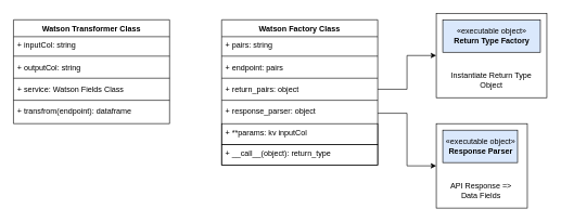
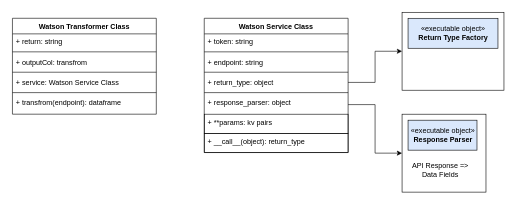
  <mxCell id="0" />
  <mxCell id="1" parent="0" />
  <mxCell id="2" value="" style="html=1;strokeColor=#000000;" vertex="1" parent="1"><mxGeometry x="670" y="20" width="170" height="130" as="geometry" /></mxCell>
  <mxCell id="3" value="" style="html=1;strokeColor=#000000;" vertex="1" parent="1"><mxGeometry x="670" y="190" width="140" height="130" as="geometry" /></mxCell>
  <mxCell id="4" value="«executable object»&lt;br&gt;&lt;b&gt;Return Type Factory&lt;/b&gt;" style="html=1;strokeColor=#000000;fillColor=#dae8fc;" vertex="1" parent="1"><mxGeometry x="680" y="30" width="150" height="50" as="geometry" /></mxCell>
  <mxCell id="5" value="«executable object»&lt;br&gt;&lt;b&gt;Response Parser&lt;/b&gt;" style="html=1;strokeColor=#000000;fillColor=#dae8fc;" vertex="1" parent="1"><mxGeometry x="680" y="200" width="115" height="50" as="geometry" /></mxCell>
- <mxCell id="6" value="API Response =&amp;gt; Data Fields" style="text;html=1;strokeColor=none;fillColor=none;align=center;verticalAlign=middle;whiteSpace=wrap;rounded=0;" vertex="1" parent="1"><mxGeometry x="679" y="268" width="120" height="50" as="geometry" /></mxCell>
- <mxCell id="7" value="Instantiate Return Type Object" style="text;html=1;strokeColor=none;fillColor=none;align=center;verticalAlign=middle;whiteSpace=wrap;rounded=0;" vertex="1" parent="1"><mxGeometry x="680" y="98" width="150" height="50" as="geometry" /></mxCell>
+ <mxCell id="6" value="API Response =&amp;gt; Data Fields" style="text;html=1;strokeColor=none;fillColor=none;align=center;verticalAlign=middle;whiteSpace=wrap;rounded=0;" vertex="1" parent="1"><mxGeometry x="674" y="258" width="120" height="50" as="geometry" /></mxCell>
  <mxCell id="8" value="Watson Transformer Class" style="swimlane;fontStyle=1;align=center;verticalAlign=top;childLayout=stackLayout;horizontal=1;startSize=26;horizontalStack=0;resizeParent=1;resizeParentMax=0;resizeLast=0;collapsible=1;marginBottom=0;" vertex="1" parent="1"><mxGeometry x="20" y="30" width="240" height="160" as="geometry"><mxRectangle x="280" y="110" width="180" height="26" as="alternateBounds" /></mxGeometry></mxCell>
- <mxCell id="9" value="+ inputCol: string" style="text;strokeColor=none;fillColor=none;align=left;verticalAlign=top;spacingLeft=4;spacingRight=4;overflow=hidden;rotatable=0;points=[[0,0.5],[1,0.5]];portConstraint=eastwest;" vertex="1" parent="8"><mxGeometry y="26" width="240" height="26" as="geometry" /></mxCell>
+ <mxCell id="9" value="+ return: string" style="text;strokeColor=none;fillColor=none;align=left;verticalAlign=top;spacingLeft=4;spacingRight=4;overflow=hidden;rotatable=0;points=[[0,0.5],[1,0.5]];portConstraint=eastwest;" vertex="1" parent="8"><mxGeometry y="26" width="240" height="26" as="geometry" /></mxCell>
  <mxCell id="10" value="" style="line;strokeWidth=1;fillColor=none;align=left;verticalAlign=middle;spacingTop=-1;spacingLeft=3;spacingRight=3;rotatable=0;labelPosition=right;points=[];portConstraint=eastwest;" vertex="1" parent="8"><mxGeometry y="52" width="240" height="8" as="geometry" /></mxCell>
- <mxCell id="11" value="+ outputCol: string&#10;" style="text;strokeColor=none;fillColor=none;align=left;verticalAlign=top;spacingLeft=4;spacingRight=4;overflow=hidden;rotatable=0;points=[[0,0.5],[1,0.5]];portConstraint=eastwest;" vertex="1" parent="8"><mxGeometry y="60" width="240" height="26" as="geometry" /></mxCell>
+ <mxCell id="11" value="+ outputCol: transfrom&#10;" style="text;strokeColor=none;fillColor=none;align=left;verticalAlign=top;spacingLeft=4;spacingRight=4;overflow=hidden;rotatable=0;points=[[0,0.5],[1,0.5]];portConstraint=eastwest;" vertex="1" parent="8"><mxGeometry y="60" width="240" height="26" as="geometry" /></mxCell>
  <mxCell id="12" value="" style="line;strokeWidth=1;fillColor=none;align=left;verticalAlign=middle;spacingTop=-1;spacingLeft=3;spacingRight=3;rotatable=0;labelPosition=right;points=[];portConstraint=eastwest;" vertex="1" parent="8"><mxGeometry y="86" width="240" height="8" as="geometry" /></mxCell>
- <mxCell id="13" value="+ service: Watson Fields Class" style="text;strokeColor=none;fillColor=none;align=left;verticalAlign=top;spacingLeft=4;spacingRight=4;overflow=hidden;rotatable=0;points=[[0,0.5],[1,0.5]];portConstraint=eastwest;" vertex="1" parent="8"><mxGeometry y="94" width="240" height="26" as="geometry" /></mxCell>
+ <mxCell id="13" value="+ service: Watson Service Class" style="text;strokeColor=none;fillColor=none;align=left;verticalAlign=top;spacingLeft=4;spacingRight=4;overflow=hidden;rotatable=0;points=[[0,0.5],[1,0.5]];portConstraint=eastwest;" vertex="1" parent="8"><mxGeometry y="94" width="240" height="26" as="geometry" /></mxCell>
  <mxCell id="14" value="" style="line;strokeWidth=1;fillColor=none;align=left;verticalAlign=middle;spacingTop=-1;spacingLeft=3;spacingRight=3;rotatable=0;labelPosition=right;points=[];portConstraint=eastwest;" vertex="1" parent="8"><mxGeometry y="120" width="240" height="8" as="geometry" /></mxCell>
  <mxCell id="15" value="+ transfrom(endpoint): dataframe" style="text;strokeColor=none;fillColor=none;align=left;verticalAlign=top;spacingLeft=4;spacingRight=4;overflow=hidden;rotatable=0;points=[[0,0.5],[1,0.5]];portConstraint=eastwest;" vertex="1" parent="8"><mxGeometry y="128" width="240" height="32" as="geometry" /></mxCell>
  <mxCell id="16" style="edgeStyle=orthogonalEdgeStyle;rounded=0;orthogonalLoop=1;jettySize=auto;html=1;exitX=1;exitY=0.5;exitDx=0;exitDy=0;entryX=0;entryY=0.5;entryDx=0;entryDy=0;" edge="1" parent="1" source="25" target="3"><mxGeometry relative="1" as="geometry" /></mxCell>
  <mxCell id="17" style="edgeStyle=orthogonalEdgeStyle;rounded=0;orthogonalLoop=1;jettySize=auto;html=1;exitX=1;exitY=0.5;exitDx=0;exitDy=0;entryX=0;entryY=0.5;entryDx=0;entryDy=0;" edge="1" parent="1" source="23" target="2"><mxGeometry relative="1" as="geometry" /></mxCell>
- <mxCell id="18" value="Watson Factory Class" style="swimlane;fontStyle=1;align=center;verticalAlign=top;childLayout=stackLayout;horizontal=1;startSize=26;horizontalStack=0;resizeParent=1;resizeParentMax=0;resizeLast=0;collapsible=1;marginBottom=0;" vertex="1" parent="1"><mxGeometry x="340" y="30" width="240" height="224" as="geometry"><mxRectangle x="280" y="110" width="180" height="26" as="alternateBounds" /></mxGeometry></mxCell>
- <mxCell id="19" value="+ pairs: string" style="text;strokeColor=none;fillColor=none;align=left;verticalAlign=top;spacingLeft=4;spacingRight=4;overflow=hidden;rotatable=0;points=[[0,0.5],[1,0.5]];portConstraint=eastwest;" vertex="1" parent="18"><mxGeometry y="26" width="240" height="26" as="geometry" /></mxCell>
+ <mxCell id="18" value="Watson Service Class" style="swimlane;fontStyle=1;align=center;verticalAlign=top;childLayout=stackLayout;horizontal=1;startSize=26;horizontalStack=0;resizeParent=1;resizeParentMax=0;resizeLast=0;collapsible=1;marginBottom=0;" vertex="1" parent="1"><mxGeometry x="340" y="30" width="240" height="224" as="geometry"><mxRectangle x="280" y="110" width="180" height="26" as="alternateBounds" /></mxGeometry></mxCell>
+ <mxCell id="19" value="+ token: string" style="text;strokeColor=none;fillColor=none;align=left;verticalAlign=top;spacingLeft=4;spacingRight=4;overflow=hidden;rotatable=0;points=[[0,0.5],[1,0.5]];portConstraint=eastwest;" vertex="1" parent="18"><mxGeometry y="26" width="240" height="26" as="geometry" /></mxCell>
  <mxCell id="20" value="" style="line;strokeWidth=1;fillColor=none;align=left;verticalAlign=middle;spacingTop=-1;spacingLeft=3;spacingRight=3;rotatable=0;labelPosition=right;points=[];portConstraint=eastwest;" vertex="1" parent="18"><mxGeometry y="52" width="240" height="8" as="geometry" /></mxCell>
- <mxCell id="21" value="+ endpoint: pairs" style="text;strokeColor=none;fillColor=none;align=left;verticalAlign=top;spacingLeft=4;spacingRight=4;overflow=hidden;rotatable=0;points=[[0,0.5],[1,0.5]];portConstraint=eastwest;" vertex="1" parent="18"><mxGeometry y="60" width="240" height="26" as="geometry" /></mxCell>
+ <mxCell id="21" value="+ endpoint: string" style="text;strokeColor=none;fillColor=none;align=left;verticalAlign=top;spacingLeft=4;spacingRight=4;overflow=hidden;rotatable=0;points=[[0,0.5],[1,0.5]];portConstraint=eastwest;" vertex="1" parent="18"><mxGeometry y="60" width="240" height="26" as="geometry" /></mxCell>
  <mxCell id="22" value="" style="line;strokeWidth=1;fillColor=none;align=left;verticalAlign=middle;spacingTop=-1;spacingLeft=3;spacingRight=3;rotatable=0;labelPosition=right;points=[];portConstraint=eastwest;" vertex="1" parent="18"><mxGeometry y="86" width="240" height="8" as="geometry" /></mxCell>
- <mxCell id="23" value="+ return_pairs: object" style="text;strokeColor=none;fillColor=none;align=left;verticalAlign=top;spacingLeft=4;spacingRight=4;overflow=hidden;rotatable=0;points=[[0,0.5],[1,0.5]];portConstraint=eastwest;" vertex="1" parent="18"><mxGeometry y="94" width="240" height="26" as="geometry" /></mxCell>
+ <mxCell id="23" value="+ return_type: object" style="text;strokeColor=none;fillColor=none;align=left;verticalAlign=top;spacingLeft=4;spacingRight=4;overflow=hidden;rotatable=0;points=[[0,0.5],[1,0.5]];portConstraint=eastwest;" vertex="1" parent="18"><mxGeometry y="94" width="240" height="26" as="geometry" /></mxCell>
  <mxCell id="24" value="" style="line;strokeWidth=1;fillColor=none;align=left;verticalAlign=middle;spacingTop=-1;spacingLeft=3;spacingRight=3;rotatable=0;labelPosition=right;points=[];portConstraint=eastwest;" vertex="1" parent="18"><mxGeometry y="120" width="240" height="8" as="geometry" /></mxCell>
  <mxCell id="25" value="+ response_parser: object" style="text;strokeColor=none;fillColor=none;align=left;verticalAlign=top;spacingLeft=4;spacingRight=4;overflow=hidden;rotatable=0;points=[[0,0.5],[1,0.5]];portConstraint=eastwest;" vertex="1" parent="18"><mxGeometry y="128" width="240" height="32" as="geometry" /></mxCell>
- <mxCell id="26" value="+ **params: kv inputCol" style="text;strokeColor=#000000;fillColor=none;align=left;verticalAlign=top;spacingLeft=4;spacingRight=4;overflow=hidden;rotatable=0;points=[[0,0.5],[1,0.5]];portConstraint=eastwest;" vertex="1" parent="18"><mxGeometry y="160" width="240" height="32" as="geometry" /></mxCell>
+ <mxCell id="26" value="+ **params: kv pairs" style="text;strokeColor=#000000;fillColor=none;align=left;verticalAlign=top;spacingLeft=4;spacingRight=4;overflow=hidden;rotatable=0;points=[[0,0.5],[1,0.5]];portConstraint=eastwest;" vertex="1" parent="18"><mxGeometry y="160" width="240" height="32" as="geometry" /></mxCell>
  <mxCell id="27" value="+ __call__(object): return_type" style="text;strokeColor=#000000;fillColor=none;align=left;verticalAlign=top;spacingLeft=4;spacingRight=4;overflow=hidden;rotatable=0;points=[[0,0.5],[1,0.5]];portConstraint=eastwest;" vertex="1" parent="18"><mxGeometry y="192" width="240" height="32" as="geometry" /></mxCell>
